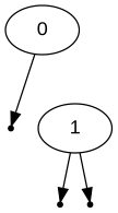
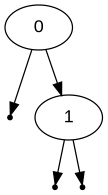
  digraph {
    node [fontname=Arial shape=point]
    null36
    0 [shape=""]
    1 [shape=""]
    null37
    null38
    0 -> null36
+   0 -> 1
    1 -> null37
    1 -> null38
  }
